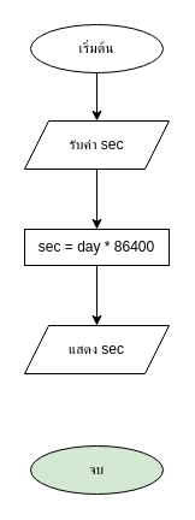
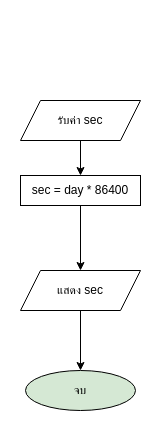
  <mxCell id="0" />
  <mxCell id="1" parent="0" />
- <mxCell id="2" value="" style="edgeStyle=orthogonalEdgeStyle;rounded=0;orthogonalLoop=1;jettySize=auto;html=1;" edge="1" parent="1" source="3" target="5"><mxGeometry relative="1" as="geometry" /></mxCell>
- <mxCell id="3" value="เริ่มต้น" style="ellipse;whiteSpace=wrap;html=1;" vertex="1" parent="1"><mxGeometry x="25" y="20" width="110" height="40" as="geometry" /></mxCell>
  <mxCell id="4" value="" style="edgeStyle=orthogonalEdgeStyle;rounded=0;orthogonalLoop=1;jettySize=auto;html=1;" edge="1" parent="1" source="5" target="7"><mxGeometry relative="1" as="geometry" /></mxCell>
  <mxCell id="5" value="รับค่า sec" style="shape=parallelogram;perimeter=parallelogramPerimeter;whiteSpace=wrap;html=1;fixedSize=1;" vertex="1" parent="1"><mxGeometry x="20" y="100" width="120" height="40" as="geometry" /></mxCell>
  <mxCell id="6" value="" style="edgeStyle=orthogonalEdgeStyle;rounded=0;orthogonalLoop=1;jettySize=auto;html=1;" edge="1" parent="1" source="7" target="9"><mxGeometry relative="1" as="geometry" /></mxCell>
- <mxCell id="7" value="sec = day * 86400" style="rounded=0;whiteSpace=wrap;html=1;" vertex="1" parent="1"><mxGeometry x="20" y="190" width="120" height="30" as="geometry" /></mxCell>
+ <mxCell id="7" value="sec = day * 86400" style="rounded=0;whiteSpace=wrap;html=1;" vertex="1" parent="1"><mxGeometry x="20" y="175" width="120" height="30" as="geometry" /></mxCell>
+ <mxCell id="8" value="" style="edgeStyle=orthogonalEdgeStyle;rounded=0;orthogonalLoop=1;jettySize=auto;html=1;" edge="1" parent="1" source="9" target="10"><mxGeometry relative="1" as="geometry" /></mxCell>
  <mxCell id="9" value="แสดง sec" style="shape=parallelogram;perimeter=parallelogramPerimeter;whiteSpace=wrap;html=1;fixedSize=1;" vertex="1" parent="1"><mxGeometry x="20" y="270" width="120" height="40" as="geometry" /></mxCell>
  <mxCell id="10" value="จบ" style="ellipse;whiteSpace=wrap;html=1;fillColor=#d5e8d4;" vertex="1" parent="1"><mxGeometry x="25" y="370" width="110" height="40" as="geometry" /></mxCell>
